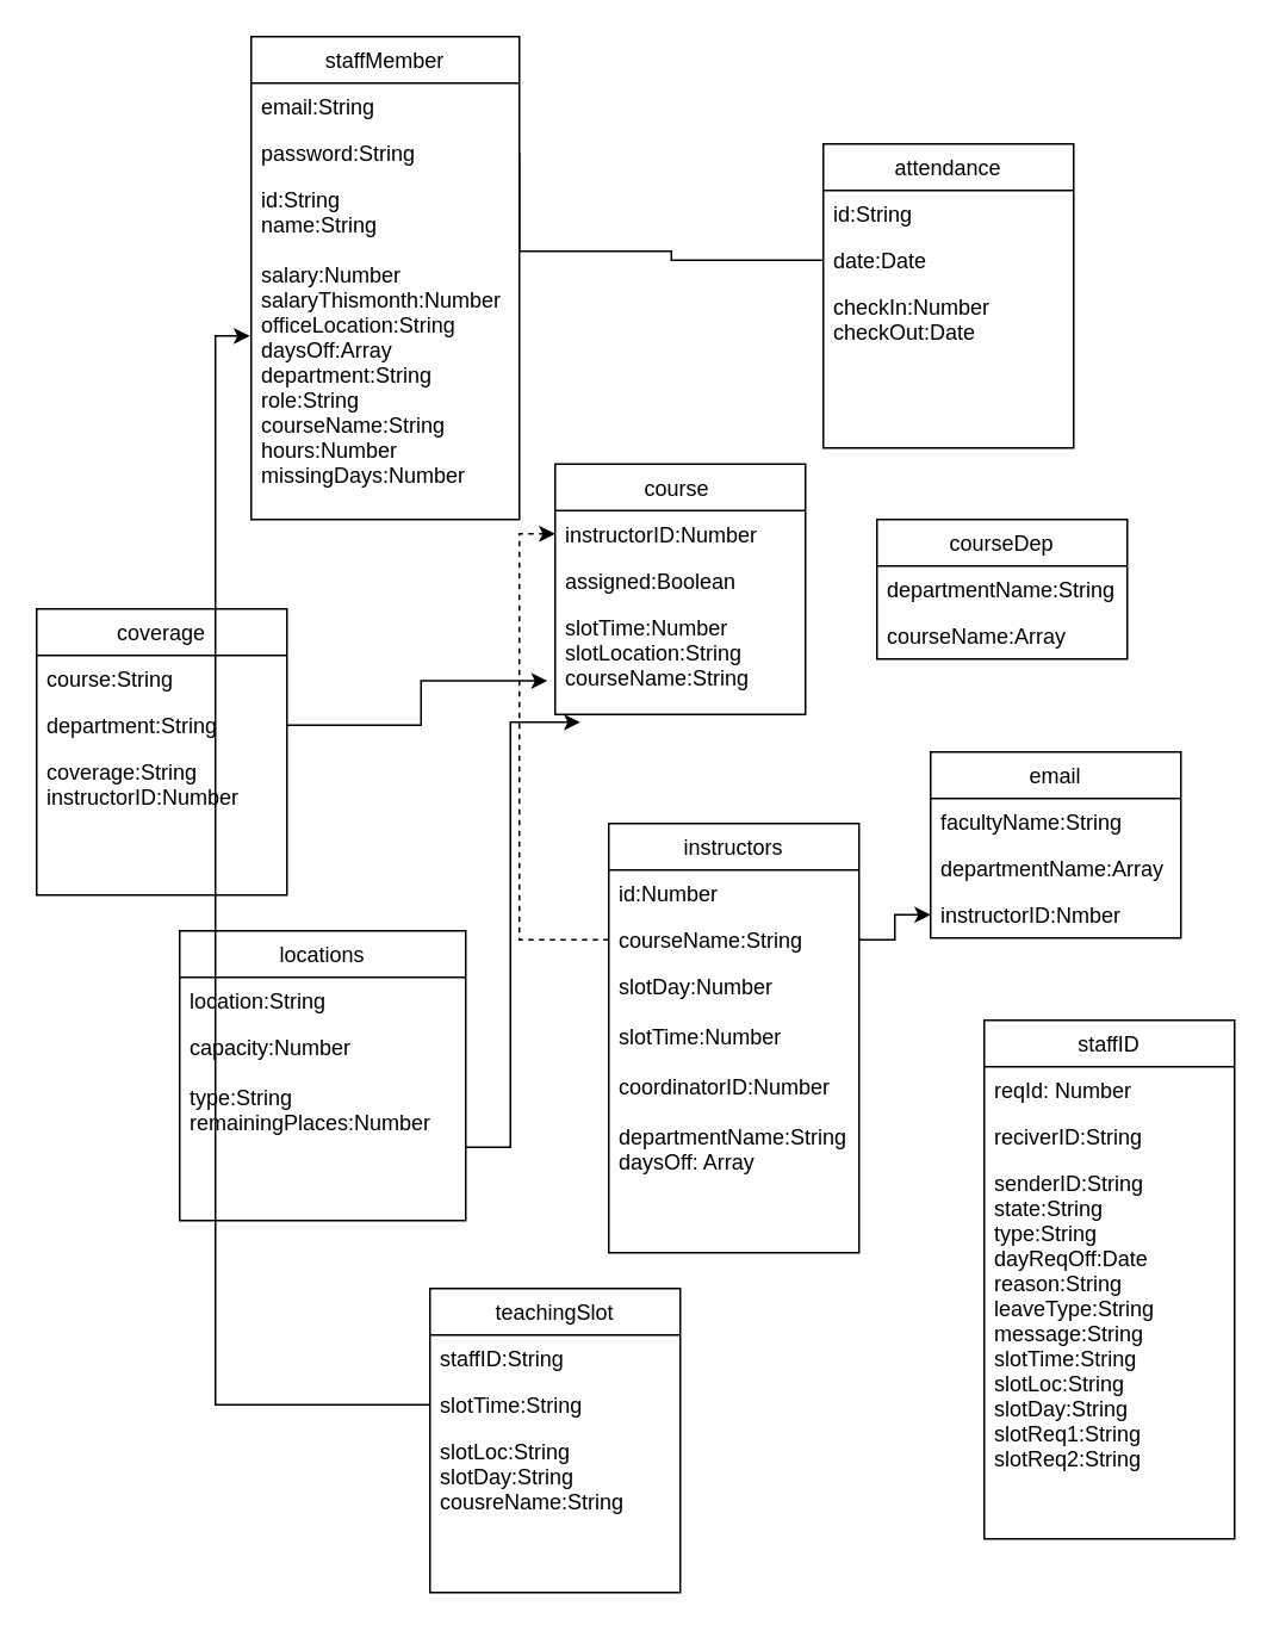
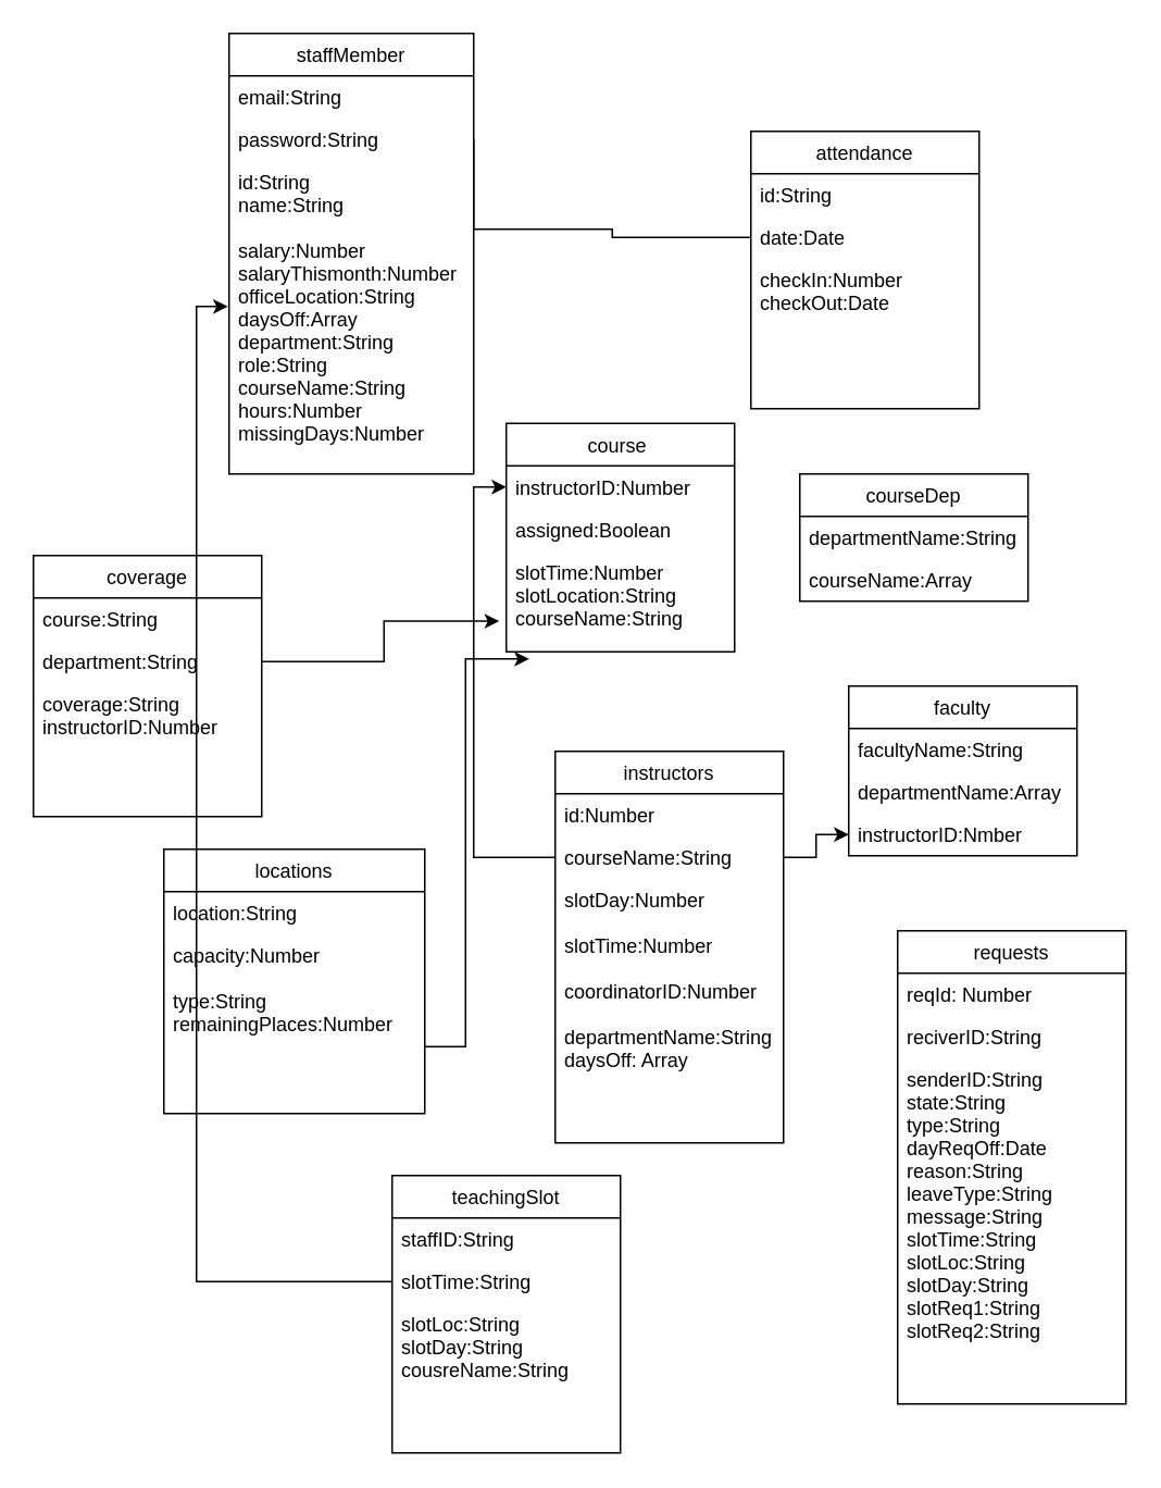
  <mxCell id="0" />
  <mxCell id="1" parent="0" />
  <mxCell id="2" value="staffMember" style="swimlane;fontStyle=0;childLayout=stackLayout;horizontal=1;startSize=26;fillColor=none;horizontalStack=0;resizeParent=1;resizeParentMax=0;resizeLast=0;collapsible=1;marginBottom=0;" parent="1" vertex="1"><mxGeometry x="140" y="20" width="150" height="270" as="geometry" /></mxCell>
  <mxCell id="3" value="email:String&#10;&#10;&#10;&#10;&#10;&#10;&#10;&#10;" style="text;strokeColor=none;fillColor=none;align=left;verticalAlign=top;spacingLeft=4;spacingRight=4;overflow=hidden;rotatable=0;points=[[0,0.5],[1,0.5]];portConstraint=eastwest;" parent="2" vertex="1"><mxGeometry y="26" width="150" height="26" as="geometry" /></mxCell>
  <mxCell id="4" value="password:String" style="text;strokeColor=none;fillColor=none;align=left;verticalAlign=top;spacingLeft=4;spacingRight=4;overflow=hidden;rotatable=0;points=[[0,0.5],[1,0.5]];portConstraint=eastwest;" parent="2" vertex="1"><mxGeometry y="52" width="150" height="26" as="geometry" /></mxCell>
  <mxCell id="5" value="id:String&#10;name:String&#10;" style="text;strokeColor=none;fillColor=none;align=left;verticalAlign=top;spacingLeft=4;spacingRight=4;overflow=hidden;rotatable=0;points=[[0,0.5],[1,0.5]];portConstraint=eastwest;" parent="2" vertex="1"><mxGeometry y="78" width="150" height="42" as="geometry" /></mxCell>
  <mxCell id="6" value="salary:Number&#10;salaryThismonth:Number&#10;officeLocation:String&#10;daysOff:Array&#10;department:String&#10;role:String&#10;courseName:String&#10;hours:Number&#10;missingDays:Number&#10;" style="text;strokeColor=none;fillColor=none;align=left;verticalAlign=top;spacingLeft=4;spacingRight=4;overflow=hidden;rotatable=0;points=[[0,0.5],[1,0.5]];portConstraint=eastwest;" parent="2" vertex="1"><mxGeometry y="120" width="150" height="150" as="geometry" /></mxCell>
  <mxCell id="7" value="attendance" style="swimlane;fontStyle=0;childLayout=stackLayout;horizontal=1;startSize=26;fillColor=none;horizontalStack=0;resizeParent=1;resizeParentMax=0;resizeLast=0;collapsible=1;marginBottom=0;" parent="1" vertex="1"><mxGeometry x="460" y="80" width="140" height="170" as="geometry" /></mxCell>
  <mxCell id="8" value="id:String&#10;" style="text;strokeColor=none;fillColor=none;align=left;verticalAlign=top;spacingLeft=4;spacingRight=4;overflow=hidden;rotatable=0;points=[[0,0.5],[1,0.5]];portConstraint=eastwest;" parent="7" vertex="1"><mxGeometry y="26" width="140" height="26" as="geometry" /></mxCell>
  <mxCell id="9" value="date:Date&#10;" style="text;strokeColor=none;fillColor=none;align=left;verticalAlign=top;spacingLeft=4;spacingRight=4;overflow=hidden;rotatable=0;points=[[0,0.5],[1,0.5]];portConstraint=eastwest;" parent="7" vertex="1"><mxGeometry y="52" width="140" height="26" as="geometry" /></mxCell>
  <mxCell id="10" value="checkIn:Number&#10;checkOut:Date" style="text;strokeColor=none;fillColor=none;align=left;verticalAlign=top;spacingLeft=4;spacingRight=4;overflow=hidden;rotatable=0;points=[[0,0.5],[1,0.5]];portConstraint=eastwest;" parent="7" vertex="1"><mxGeometry y="78" width="140" height="92" as="geometry" /></mxCell>
  <mxCell id="11" value="course " style="swimlane;fontStyle=0;childLayout=stackLayout;horizontal=1;startSize=26;fillColor=none;horizontalStack=0;resizeParent=1;resizeParentMax=0;resizeLast=0;collapsible=1;marginBottom=0;" parent="1" vertex="1"><mxGeometry x="310" y="259" width="140" height="140" as="geometry" /></mxCell>
  <mxCell id="12" value="instructorID:Number" style="text;strokeColor=none;fillColor=none;align=left;verticalAlign=top;spacingLeft=4;spacingRight=4;overflow=hidden;rotatable=0;points=[[0,0.5],[1,0.5]];portConstraint=eastwest;" parent="11" vertex="1"><mxGeometry y="26" width="140" height="26" as="geometry" /></mxCell>
  <mxCell id="13" value="assigned:Boolean&#10;" style="text;strokeColor=none;fillColor=none;align=left;verticalAlign=top;spacingLeft=4;spacingRight=4;overflow=hidden;rotatable=0;points=[[0,0.5],[1,0.5]];portConstraint=eastwest;" parent="11" vertex="1"><mxGeometry y="52" width="140" height="26" as="geometry" /></mxCell>
  <mxCell id="14" value="slotTime:Number&#10;slotLocation:String&#10;courseName:String" style="text;strokeColor=none;fillColor=none;align=left;verticalAlign=top;spacingLeft=4;spacingRight=4;overflow=hidden;rotatable=0;points=[[0,0.5],[1,0.5]];portConstraint=eastwest;" parent="11" vertex="1"><mxGeometry y="78" width="140" height="62" as="geometry" /></mxCell>
  <mxCell id="15" value="courseDep" style="swimlane;fontStyle=0;childLayout=stackLayout;horizontal=1;startSize=26;fillColor=none;horizontalStack=0;resizeParent=1;resizeParentMax=0;resizeLast=0;collapsible=1;marginBottom=0;" parent="1" vertex="1"><mxGeometry x="490" y="290" width="140" height="78" as="geometry" /></mxCell>
  <mxCell id="16" value="departmentName:String" style="text;strokeColor=none;fillColor=none;align=left;verticalAlign=top;spacingLeft=4;spacingRight=4;overflow=hidden;rotatable=0;points=[[0,0.5],[1,0.5]];portConstraint=eastwest;" parent="15" vertex="1"><mxGeometry y="26" width="140" height="26" as="geometry" /></mxCell>
  <mxCell id="17" value="courseName:Array" style="text;strokeColor=none;fillColor=none;align=left;verticalAlign=top;spacingLeft=4;spacingRight=4;overflow=hidden;rotatable=0;points=[[0,0.5],[1,0.5]];portConstraint=eastwest;" parent="15" vertex="1"><mxGeometry y="52" width="140" height="26" as="geometry" /></mxCell>
  <mxCell id="18" value="coverage" style="swimlane;fontStyle=0;childLayout=stackLayout;horizontal=1;startSize=26;fillColor=none;horizontalStack=0;resizeParent=1;resizeParentMax=0;resizeLast=0;collapsible=1;marginBottom=0;" parent="1" vertex="1"><mxGeometry x="20" y="340" width="140" height="160" as="geometry" /></mxCell>
  <mxCell id="19" value="course:String&#10;" style="text;strokeColor=none;fillColor=none;align=left;verticalAlign=top;spacingLeft=4;spacingRight=4;overflow=hidden;rotatable=0;points=[[0,0.5],[1,0.5]];portConstraint=eastwest;" parent="18" vertex="1"><mxGeometry y="26" width="140" height="26" as="geometry" /></mxCell>
  <mxCell id="20" value="department:String&#10;" style="text;strokeColor=none;fillColor=none;align=left;verticalAlign=top;spacingLeft=4;spacingRight=4;overflow=hidden;rotatable=0;points=[[0,0.5],[1,0.5]];portConstraint=eastwest;" parent="18" vertex="1"><mxGeometry y="52" width="140" height="26" as="geometry" /></mxCell>
  <mxCell id="21" value="coverage:String&#10;instructorID:Number" style="text;strokeColor=none;fillColor=none;align=left;verticalAlign=top;spacingLeft=4;spacingRight=4;overflow=hidden;rotatable=0;points=[[0,0.5],[1,0.5]];portConstraint=eastwest;" parent="18" vertex="1"><mxGeometry y="78" width="140" height="82" as="geometry" /></mxCell>
- <mxCell id="22" value="email" style="swimlane;fontStyle=0;childLayout=stackLayout;horizontal=1;startSize=26;fillColor=none;horizontalStack=0;resizeParent=1;resizeParentMax=0;resizeLast=0;collapsible=1;marginBottom=0;" parent="1" vertex="1"><mxGeometry x="520" y="420" width="140" height="104" as="geometry" /></mxCell>
+ <mxCell id="22" value="faculty" style="swimlane;fontStyle=0;childLayout=stackLayout;horizontal=1;startSize=26;fillColor=none;horizontalStack=0;resizeParent=1;resizeParentMax=0;resizeLast=0;collapsible=1;marginBottom=0;" parent="1" vertex="1"><mxGeometry x="520" y="420" width="140" height="104" as="geometry" /></mxCell>
  <mxCell id="23" value="facultyName:String&#10;" style="text;strokeColor=none;fillColor=none;align=left;verticalAlign=top;spacingLeft=4;spacingRight=4;overflow=hidden;rotatable=0;points=[[0,0.5],[1,0.5]];portConstraint=eastwest;" parent="22" vertex="1"><mxGeometry y="26" width="140" height="26" as="geometry" /></mxCell>
  <mxCell id="24" value="departmentName:Array" style="text;strokeColor=none;fillColor=none;align=left;verticalAlign=top;spacingLeft=4;spacingRight=4;overflow=hidden;rotatable=0;points=[[0,0.5],[1,0.5]];portConstraint=eastwest;" parent="22" vertex="1"><mxGeometry y="52" width="140" height="26" as="geometry" /></mxCell>
  <mxCell id="25" value="instructorID:Nmber" style="text;strokeColor=none;fillColor=none;align=left;verticalAlign=top;spacingLeft=4;spacingRight=4;overflow=hidden;rotatable=0;points=[[0,0.5],[1,0.5]];portConstraint=eastwest;" parent="22" vertex="1"><mxGeometry y="78" width="140" height="26" as="geometry" /></mxCell>
  <mxCell id="26" value="instructors" style="swimlane;fontStyle=0;childLayout=stackLayout;horizontal=1;startSize=26;fillColor=none;horizontalStack=0;resizeParent=1;resizeParentMax=0;resizeLast=0;collapsible=1;marginBottom=0;" parent="1" vertex="1"><mxGeometry x="340" y="460" width="140" height="240" as="geometry" /></mxCell>
  <mxCell id="27" value="id:Number&#10;" style="text;strokeColor=none;fillColor=none;align=left;verticalAlign=top;spacingLeft=4;spacingRight=4;overflow=hidden;rotatable=0;points=[[0,0.5],[1,0.5]];portConstraint=eastwest;" parent="26" vertex="1"><mxGeometry y="26" width="140" height="26" as="geometry" /></mxCell>
  <mxCell id="28" value="courseName:String" style="text;strokeColor=none;fillColor=none;align=left;verticalAlign=top;spacingLeft=4;spacingRight=4;overflow=hidden;rotatable=0;points=[[0,0.5],[1,0.5]];portConstraint=eastwest;" parent="26" vertex="1"><mxGeometry y="52" width="140" height="26" as="geometry" /></mxCell>
  <mxCell id="29" value="slotDay:Number&#10;&#10;slotTime:Number&#10;&#10;coordinatorID:Number&#10;&#10;departmentName:String&#10;daysOff: Array&#10;" style="text;strokeColor=none;fillColor=none;align=left;verticalAlign=top;spacingLeft=4;spacingRight=4;overflow=hidden;rotatable=0;points=[[0,0.5],[1,0.5]];portConstraint=eastwest;" parent="26" vertex="1"><mxGeometry y="78" width="140" height="162" as="geometry" /></mxCell>
  <mxCell id="30" value="locations" style="swimlane;fontStyle=0;childLayout=stackLayout;horizontal=1;startSize=26;fillColor=none;horizontalStack=0;resizeParent=1;resizeParentMax=0;resizeLast=0;collapsible=1;marginBottom=0;" parent="1" vertex="1"><mxGeometry x="100" y="520" width="160" height="162" as="geometry" /></mxCell>
  <mxCell id="31" value="location:String" style="text;strokeColor=none;fillColor=none;align=left;verticalAlign=top;spacingLeft=4;spacingRight=4;overflow=hidden;rotatable=0;points=[[0,0.5],[1,0.5]];portConstraint=eastwest;" parent="30" vertex="1"><mxGeometry y="26" width="160" height="26" as="geometry" /></mxCell>
  <mxCell id="32" value="capacity:Number" style="text;strokeColor=none;fillColor=none;align=left;verticalAlign=top;spacingLeft=4;spacingRight=4;overflow=hidden;rotatable=0;points=[[0,0.5],[1,0.5]];portConstraint=eastwest;" parent="30" vertex="1"><mxGeometry y="52" width="160" height="28" as="geometry" /></mxCell>
  <mxCell id="33" value="type:String&#10;remainingPlaces:Number" style="text;strokeColor=none;fillColor=none;align=left;verticalAlign=top;spacingLeft=4;spacingRight=4;overflow=hidden;rotatable=0;points=[[0,0.5],[1,0.5]];portConstraint=eastwest;" parent="30" vertex="1"><mxGeometry y="80" width="160" height="82" as="geometry" /></mxCell>
- <mxCell id="34" value="staffID" style="swimlane;fontStyle=0;childLayout=stackLayout;horizontal=1;startSize=26;fillColor=none;horizontalStack=0;resizeParent=1;resizeParentMax=0;resizeLast=0;collapsible=1;marginBottom=0;" parent="1" vertex="1"><mxGeometry x="550" y="570" width="140" height="290" as="geometry" /></mxCell>
+ <mxCell id="34" value="requests" style="swimlane;fontStyle=0;childLayout=stackLayout;horizontal=1;startSize=26;fillColor=none;horizontalStack=0;resizeParent=1;resizeParentMax=0;resizeLast=0;collapsible=1;marginBottom=0;" parent="1" vertex="1"><mxGeometry x="550" y="570" width="140" height="290" as="geometry" /></mxCell>
  <mxCell id="35" value="reqId: Number&#10;" style="text;strokeColor=none;fillColor=none;align=left;verticalAlign=top;spacingLeft=4;spacingRight=4;overflow=hidden;rotatable=0;points=[[0,0.5],[1,0.5]];portConstraint=eastwest;" parent="34" vertex="1"><mxGeometry y="26" width="140" height="26" as="geometry" /></mxCell>
  <mxCell id="36" value="reciverID:String" style="text;strokeColor=none;fillColor=none;align=left;verticalAlign=top;spacingLeft=4;spacingRight=4;overflow=hidden;rotatable=0;points=[[0,0.5],[1,0.5]];portConstraint=eastwest;" parent="34" vertex="1"><mxGeometry y="52" width="140" height="26" as="geometry" /></mxCell>
  <mxCell id="37" value="senderID:String&#10;state:String&#10;type:String&#10;dayReqOff:Date&#10;reason:String&#10;leaveType:String&#10;message:String&#10;slotTime:String&#10;slotLoc:String&#10;slotDay:String&#10;slotReq1:String&#10;slotReq2:String&#10;" style="text;strokeColor=none;fillColor=none;align=left;verticalAlign=top;spacingLeft=4;spacingRight=4;overflow=hidden;rotatable=0;points=[[0,0.5],[1,0.5]];portConstraint=eastwest;" parent="34" vertex="1"><mxGeometry y="78" width="140" height="212" as="geometry" /></mxCell>
  <mxCell id="38" value="teachingSlot" style="swimlane;fontStyle=0;childLayout=stackLayout;horizontal=1;startSize=26;fillColor=none;horizontalStack=0;resizeParent=1;resizeParentMax=0;resizeLast=0;collapsible=1;marginBottom=0;" parent="1" vertex="1"><mxGeometry x="240" y="720" width="140" height="170" as="geometry" /></mxCell>
  <mxCell id="39" value="staffID:String" style="text;strokeColor=none;fillColor=none;align=left;verticalAlign=top;spacingLeft=4;spacingRight=4;overflow=hidden;rotatable=0;points=[[0,0.5],[1,0.5]];portConstraint=eastwest;" parent="38" vertex="1"><mxGeometry y="26" width="140" height="26" as="geometry" /></mxCell>
  <mxCell id="40" value="slotTime:String&#10;" style="text;strokeColor=none;fillColor=none;align=left;verticalAlign=top;spacingLeft=4;spacingRight=4;overflow=hidden;rotatable=0;points=[[0,0.5],[1,0.5]];portConstraint=eastwest;" parent="38" vertex="1"><mxGeometry y="52" width="140" height="26" as="geometry" /></mxCell>
  <mxCell id="41" value="slotLoc:String&#10;slotDay:String&#10;cousreName:String" style="text;strokeColor=none;fillColor=none;align=left;verticalAlign=top;spacingLeft=4;spacingRight=4;overflow=hidden;rotatable=0;points=[[0,0.5],[1,0.5]];portConstraint=eastwest;" parent="38" vertex="1"><mxGeometry y="78" width="140" height="92" as="geometry" /></mxCell>
  <mxCell id="42" style="edgeStyle=orthogonalEdgeStyle;rounded=0;orthogonalLoop=1;jettySize=auto;html=1;exitX=1;exitY=0.5;exitDx=0;exitDy=0;entryX=0;entryY=0.5;entryDx=0;entryDy=0;endArrow=none;" parent="1" source="4" target="9" edge="1"><mxGeometry relative="1" as="geometry"><Array as="points"><mxPoint x="290" y="140" /><mxPoint x="375" y="140" /><mxPoint x="375" y="145" /></Array></mxGeometry></mxCell>
- <mxCell id="43" style="edgeStyle=orthogonalEdgeStyle;rounded=0;orthogonalLoop=1;jettySize=auto;html=1;exitX=0;exitY=0.5;exitDx=0;exitDy=0;entryX=0;entryY=0.5;entryDx=0;entryDy=0;dashed=1;" edge="1" parent="1" source="28" target="12"><mxGeometry relative="1" as="geometry" /></mxCell>
+ <mxCell id="43" style="edgeStyle=orthogonalEdgeStyle;rounded=0;orthogonalLoop=1;jettySize=auto;html=1;exitX=0;exitY=0.5;exitDx=0;exitDy=0;entryX=0;entryY=0.5;entryDx=0;entryDy=0;" edge="1" parent="1" source="28" target="12"><mxGeometry relative="1" as="geometry" /></mxCell>
  <mxCell id="44" style="edgeStyle=orthogonalEdgeStyle;rounded=0;orthogonalLoop=1;jettySize=auto;html=1;exitX=0;exitY=0.5;exitDx=0;exitDy=0;entryX=-0.005;entryY=0.316;entryDx=0;entryDy=0;entryPerimeter=0;" edge="1" parent="1" source="40" target="6"><mxGeometry relative="1" as="geometry" /></mxCell>
  <mxCell id="45" style="edgeStyle=orthogonalEdgeStyle;rounded=0;orthogonalLoop=1;jettySize=auto;html=1;exitX=1;exitY=0.5;exitDx=0;exitDy=0;entryX=-0.031;entryY=0.697;entryDx=0;entryDy=0;entryPerimeter=0;" edge="1" parent="1" source="20" target="14"><mxGeometry relative="1" as="geometry" /></mxCell>
  <mxCell id="46" style="edgeStyle=orthogonalEdgeStyle;rounded=0;orthogonalLoop=1;jettySize=auto;html=1;exitX=1;exitY=0.5;exitDx=0;exitDy=0;entryX=0.1;entryY=1.071;entryDx=0;entryDy=0;entryPerimeter=0;" edge="1" parent="1" source="33" target="14"><mxGeometry relative="1" as="geometry" /></mxCell>
  <mxCell id="47" style="edgeStyle=orthogonalEdgeStyle;rounded=0;orthogonalLoop=1;jettySize=auto;html=1;exitX=1;exitY=0.5;exitDx=0;exitDy=0;entryX=0;entryY=0.5;entryDx=0;entryDy=0;" edge="1" parent="1" source="28" target="25"><mxGeometry relative="1" as="geometry" /></mxCell>
